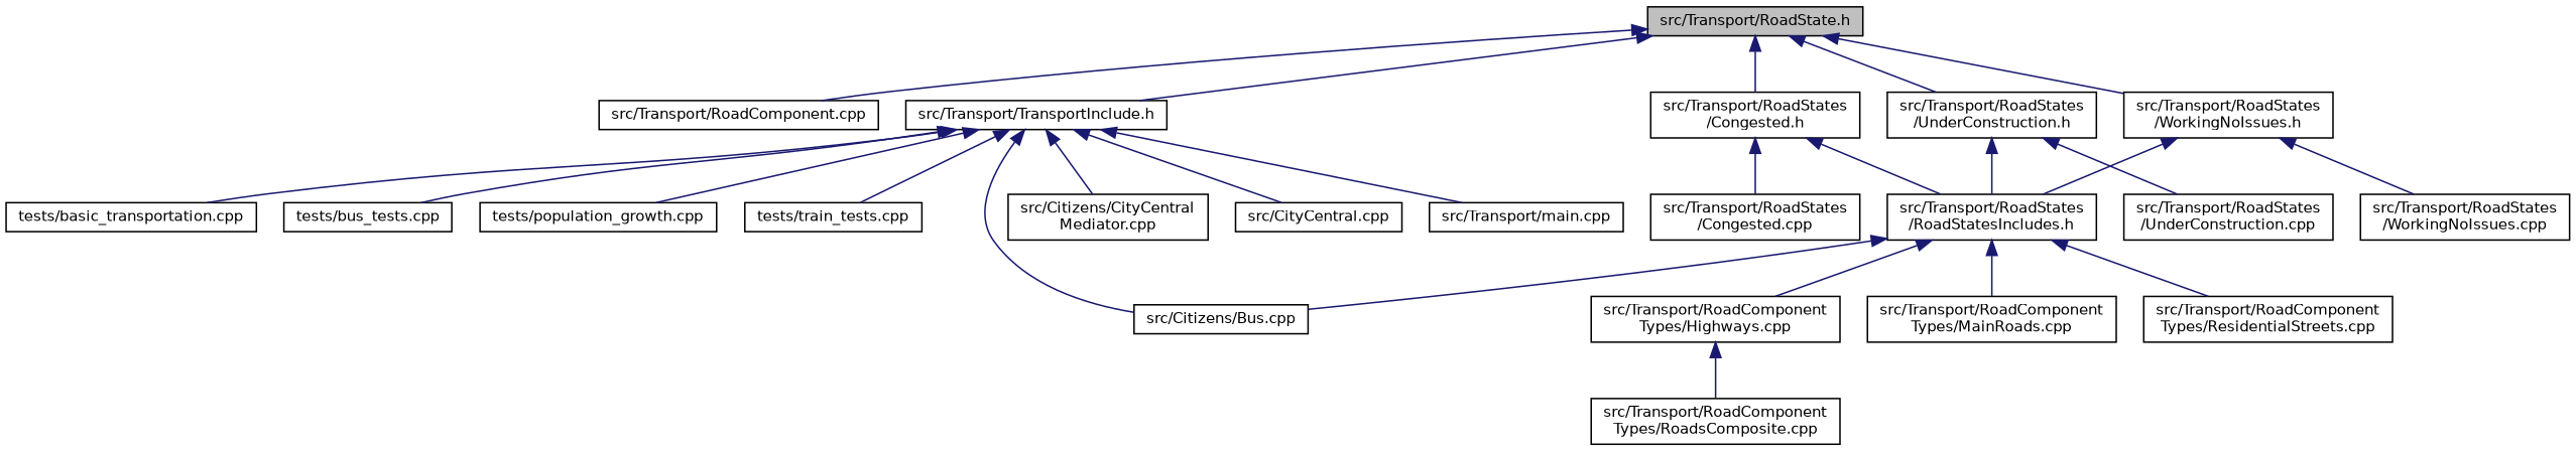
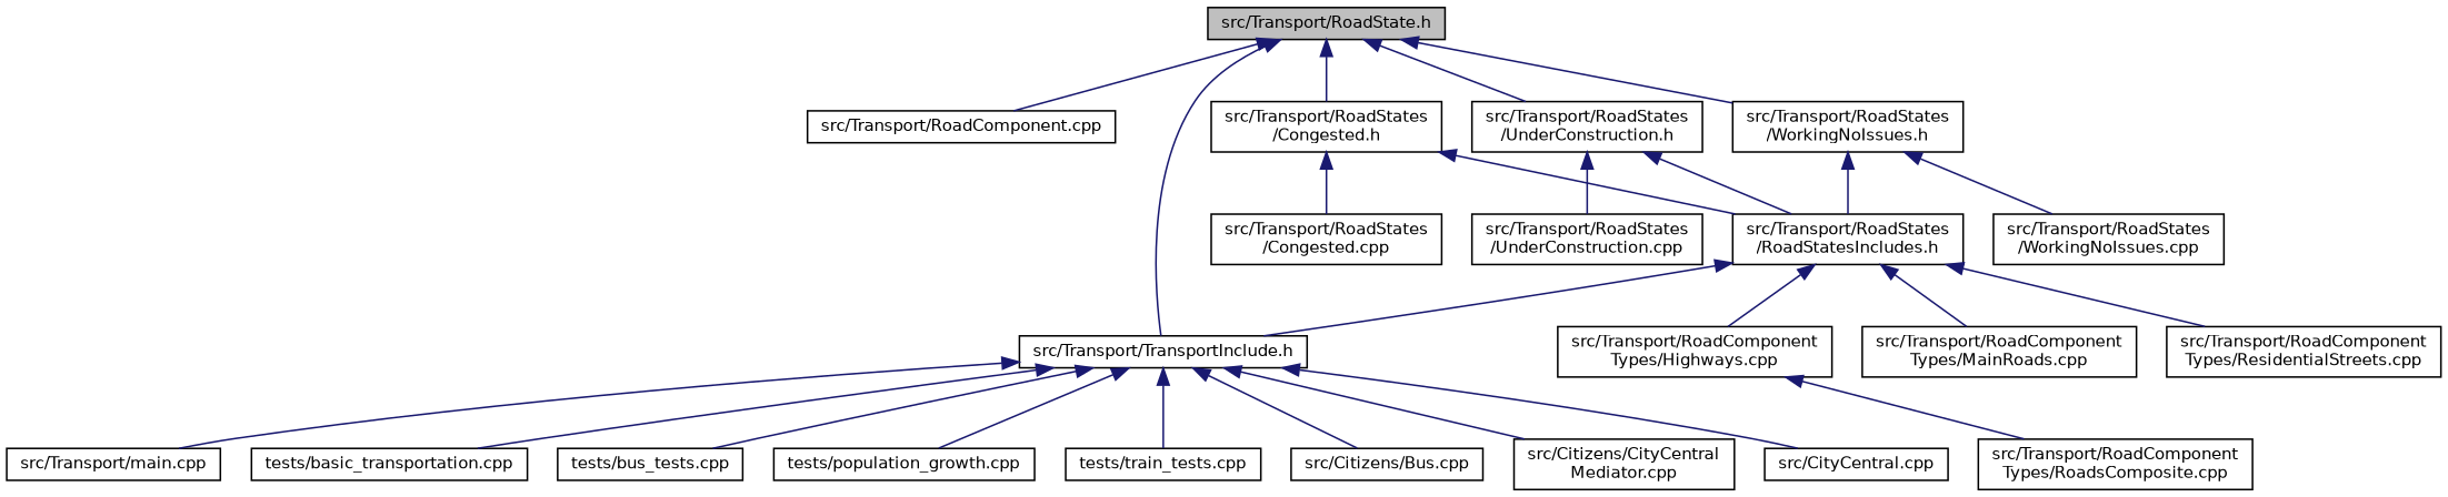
  digraph {
    node [color=black fillcolor=white fontname=Helvetica fontsize=10 shape=record style=filled]
    edge [color=midnightblue dir=back fontname=Helvetica fontsize=10 labelfontname=Helvetica labelfontsize=10 style=solid]
    n1 [fillcolor=grey75 fontcolor=black height=0.2 label="src/Transport/RoadState.h" width=0.4]
    n2 [height=0.2 label="src/Transport/RoadComponent.cpp" width=0.4]
    n3 [height=0.2 label="src/Transport/RoadStates\l/Congested.h" width=0.4]
    n4 [height=0.2 label="src/Transport/TransportInclude.h" width=0.4]
    n5 [height=0.2 label="src/Transport/RoadStates\l/UnderConstruction.h" width=0.4]
    n6 [height=0.2 label="src/Transport/RoadStates\l/WorkingNoIssues.h" width=0.4]
    n7 [height=0.2 label="src/Transport/RoadStates\l/Congested.cpp" width=0.4]
    n8 [height=0.2 label="src/Transport/RoadStates\l/RoadStatesIncludes.h" width=0.4]
    n9 [height=0.2 label="src/Citizens/Bus.cpp" width=0.4]
    n10 [height=0.2 label="src/Citizens/CityCentral\lMediator.cpp" width=0.4]
    n11 [height=0.2 label="src/CityCentral.cpp" width=0.4]
    n12 [height=0.2 label="src/Transport/main.cpp" width=0.4]
    n13 [height=0.2 label="tests/basic_transportation.cpp" width=0.4]
    n14 [height=0.2 label="tests/bus_tests.cpp" width=0.4]
    n15 [height=0.2 label="tests/population_growth.cpp" width=0.4]
    n16 [height=0.2 label="tests/train_tests.cpp" width=0.4]
    n17 [height=0.2 label="src/Transport/RoadStates\l/UnderConstruction.cpp" width=0.4]
    n18 [height=0.2 label="src/Transport/RoadStates\l/WorkingNoIssues.cpp" width=0.4]
    n19 [height=0.2 label="src/Transport/RoadComponent\lTypes/Highways.cpp" width=0.4]
    n20 [height=0.2 label="src/Transport/RoadComponent\lTypes/MainRoads.cpp" width=0.4]
    n21 [height=0.2 label="src/Transport/RoadComponent\lTypes/ResidentialStreets.cpp" width=0.4]
    n22 [height=0.2 label="src/Transport/RoadComponent\lTypes/RoadsComposite.cpp" width=0.4]
    n1 -> n2
    n1 -> n3
    n1 -> n4
    n1 -> n5
    n1 -> n6
    n3 -> n7
    n3 -> n8
    n4 -> n9
    n4 -> n10
    n4 -> n11
    n4 -> n12
    n4 -> n13
    n4 -> n14
    n4 -> n15
    n4 -> n16
    n5 -> n8
    n5 -> n17
    n6 -> n8
    n6 -> n18
-   n8 -> n9
+   n8 -> n4
    n8 -> n19
    n8 -> n20
    n8 -> n21
    n19 -> n22
  }
